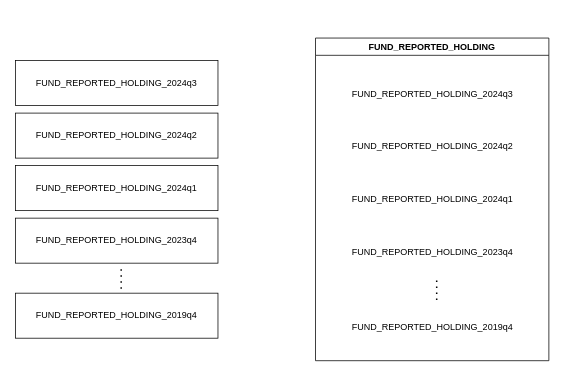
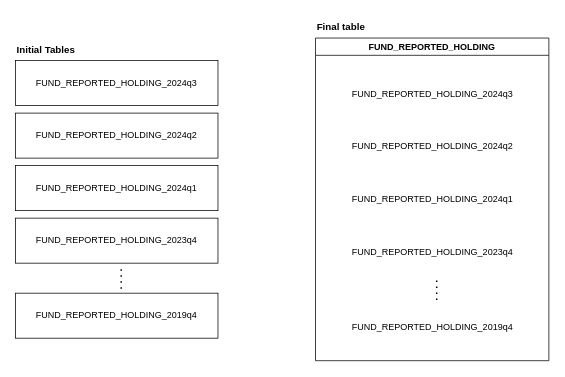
  <mxCell id="0" />
  <mxCell id="1" parent="0" />
  <mxCell id="2" value="FUND_REPORTED_HOLDING_2024q3" style="rounded=0;whiteSpace=wrap;html=1;" vertex="1" parent="1"><mxGeometry x="20" y="80" width="270" height="60" as="geometry" /></mxCell>
  <mxCell id="3" value="FUND_REPORTED_HOLDING_2024q2" style="rounded=0;whiteSpace=wrap;html=1;" vertex="1" parent="1"><mxGeometry x="20" y="150" width="270" height="60" as="geometry" /></mxCell>
  <mxCell id="4" value="FUND_REPORTED_HOLDING_2024q1" style="rounded=0;whiteSpace=wrap;html=1;" vertex="1" parent="1"><mxGeometry x="20" y="220" width="270" height="60" as="geometry" /></mxCell>
  <mxCell id="5" value="FUND_REPORTED_HOLDING_2023q4" style="rounded=0;whiteSpace=wrap;html=1;" vertex="1" parent="1"><mxGeometry x="20" y="290" width="270" height="60" as="geometry" /></mxCell>
  <mxCell id="6" value="FUND_REPORTED_HOLDING_2019q4" style="rounded=0;whiteSpace=wrap;html=1;" vertex="1" parent="1"><mxGeometry x="20" y="390" width="270" height="60" as="geometry" /></mxCell>
  <mxCell id="7" value="" style="endArrow=none;dashed=1;html=1;dashPattern=1 3;strokeWidth=2;rounded=0;" edge="1" parent="1"><mxGeometry width="50" height="50" relative="1" as="geometry"><mxPoint x="161" y="384" as="sourcePoint" /><mxPoint x="161" y="354" as="targetPoint" /></mxGeometry></mxCell>
  <mxCell id="8" value="FUND_REPORTED_HOLDING" style="swimlane;whiteSpace=wrap;html=1;" vertex="1" parent="1"><mxGeometry x="420" y="50" width="311" height="430" as="geometry" /></mxCell>
  <mxCell id="9" value="FUND_REPORTED_HOLDING_2024q3" style="rounded=0;whiteSpace=wrap;html=1;strokeColor=none;" vertex="1" parent="8"><mxGeometry x="20.5" y="45" width="270" height="60" as="geometry" /></mxCell>
  <mxCell id="10" value="FUND_REPORTED_HOLDING_2024q2" style="rounded=0;whiteSpace=wrap;html=1;strokeColor=none;" vertex="1" parent="8"><mxGeometry x="20.5" y="115" width="270" height="60" as="geometry" /></mxCell>
  <mxCell id="11" value="FUND_REPORTED_HOLDING_2024q1" style="rounded=0;whiteSpace=wrap;html=1;strokeColor=none;" vertex="1" parent="8"><mxGeometry x="20.5" y="185" width="270" height="60" as="geometry" /></mxCell>
  <mxCell id="12" value="FUND_REPORTED_HOLDING_2023q4" style="rounded=0;whiteSpace=wrap;html=1;strokeColor=none;" vertex="1" parent="8"><mxGeometry x="20.5" y="255" width="270" height="60" as="geometry" /></mxCell>
  <mxCell id="13" value="FUND_REPORTED_HOLDING_2019q4" style="rounded=0;whiteSpace=wrap;html=1;strokeColor=none;" vertex="1" parent="8"><mxGeometry x="20.5" y="355" width="270" height="60" as="geometry" /></mxCell>
  <mxCell id="14" value="" style="endArrow=none;dashed=1;html=1;dashPattern=1 3;strokeWidth=2;rounded=0;strokeColor=default;" edge="1" parent="8"><mxGeometry width="50" height="50" relative="1" as="geometry"><mxPoint x="161.5" y="349" as="sourcePoint" /><mxPoint x="161.5" y="319" as="targetPoint" /></mxGeometry></mxCell>
+ <mxCell id="15" value="Initial Tables" style="text;html=1;align=left;verticalAlign=middle;whiteSpace=wrap;rounded=0;fontSize=13;fontStyle=1" vertex="1" parent="1"><mxGeometry x="20" y="50" width="100" height="30" as="geometry" /></mxCell>
+ <mxCell id="16" value="Final table" style="text;html=1;align=left;verticalAlign=middle;whiteSpace=wrap;rounded=0;fontSize=13;fontStyle=1" vertex="1" parent="1"><mxGeometry x="420" y="20" width="100" height="30" as="geometry" /></mxCell>
